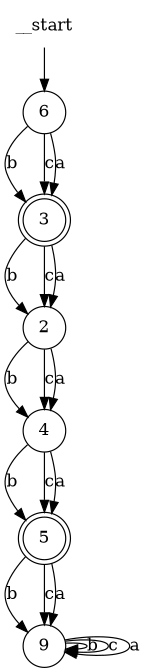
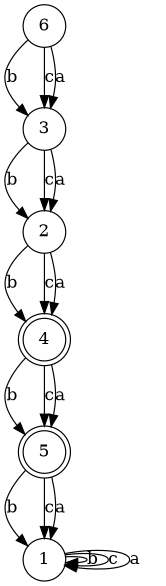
  digraph {
    node [shape=circle]
-   __start [shape=none]
    n2 [label=6]
-   n3 [label=3 shape=doublecircle]
+   n3 [label=3]
    n4 [label=2]
-   n5 [label=9]
-   n6 [label=4]
+   n5 [label=1]
+   n6 [label=4 shape=doublecircle]
    n7 [label=5 shape=doublecircle]
-   __start -> n2
    n2 -> n3 [label=b]
    n2 -> n3 [label=c]
    n2 -> n3 [label=a]
    n3 -> n4 [label=b]
    n3 -> n4 [label=c]
    n3 -> n4 [label=a]
    n4 -> n6 [label=b]
    n4 -> n6 [label=c]
    n4 -> n6 [label=a]
    n5 -> n5 [label=b]
    n5 -> n5 [label=c]
    n5 -> n5 [label=a]
    n6 -> n7 [label=b]
    n6 -> n7 [label=c]
    n6 -> n7 [label=a]
    n7 -> n5 [label=b]
    n7 -> n5 [label=c]
    n7 -> n5 [label=a]
  }
